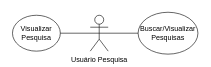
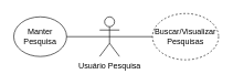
  <mxCell id="0" />
  <mxCell id="1" parent="0" />
  <mxCell id="2" value="Usuário Pesquisa" style="shape=umlActor;verticalLabelPosition=bottom;labelBackgroundColor=#ffffff;verticalAlign=top;html=1;outlineConnect=0;" parent="1" vertex="1"><mxGeometry x="150" y="25" width="30" height="60" as="geometry" /></mxCell>
- <mxCell id="3" value="Visualizar Pesquisa&lt;br&gt;" style="ellipse;whiteSpace=wrap;html=1;" parent="1" vertex="1"><mxGeometry x="20" y="25" width="80" height="60" as="geometry" /></mxCell>
- <mxCell id="4" value="Buscar/Visualizar Pesquisas&lt;br&gt;" style="ellipse;whiteSpace=wrap;html=1;" parent="1" vertex="1"><mxGeometry x="230" y="20" width="100" height="70" as="geometry" /></mxCell>
+ <mxCell id="3" value="Manter Pesquisa&lt;br&gt;" style="ellipse;whiteSpace=wrap;html=1;" parent="1" vertex="1"><mxGeometry x="20" y="25" width="80" height="60" as="geometry" /></mxCell>
+ <mxCell id="4" value="Buscar/Visualizar Pesquisas&lt;br&gt;" style="ellipse;whiteSpace=wrap;html=1;dashed=1;" parent="1" vertex="1"><mxGeometry x="230" y="20" width="100" height="70" as="geometry" /></mxCell>
  <mxCell id="5" value="" style="endArrow=none;html=1;entryX=0;entryY=0.5;entryDx=0;entryDy=0;exitX=0.5;exitY=0.5;exitDx=0;exitDy=0;exitPerimeter=0;" parent="1" source="2" target="4" edge="1"><mxGeometry width="50" height="50" relative="1" as="geometry"><mxPoint x="120" y="45" as="sourcePoint" /><mxPoint x="70" y="145" as="targetPoint" /></mxGeometry></mxCell>
  <mxCell id="6" value="" style="endArrow=none;html=1;entryX=0.5;entryY=0.5;entryDx=0;entryDy=0;entryPerimeter=0;" parent="1" target="2" edge="1"><mxGeometry width="50" height="50" relative="1" as="geometry"><mxPoint x="100" y="55" as="sourcePoint" /><mxPoint x="130" y="55" as="targetPoint" /></mxGeometry></mxCell>
